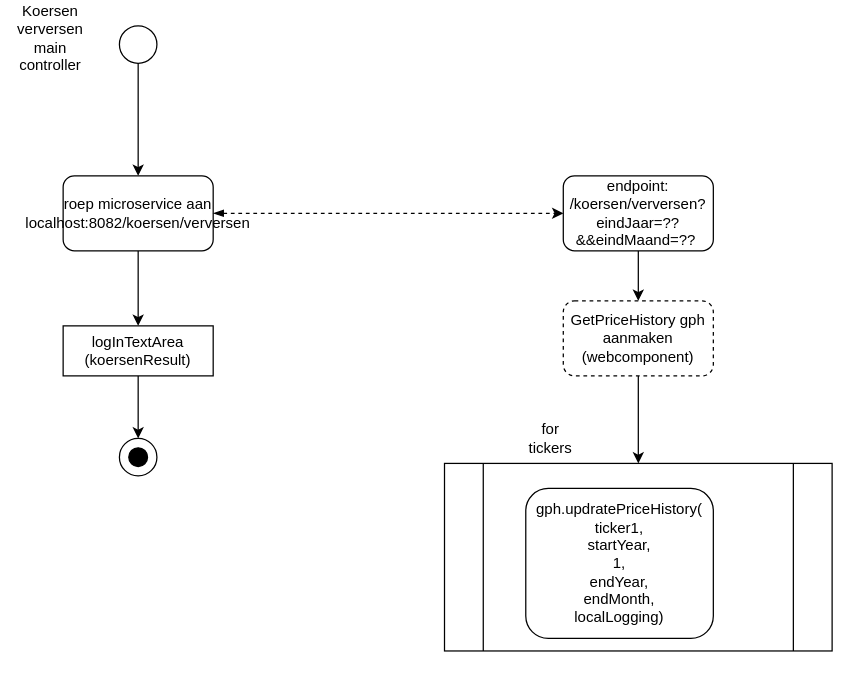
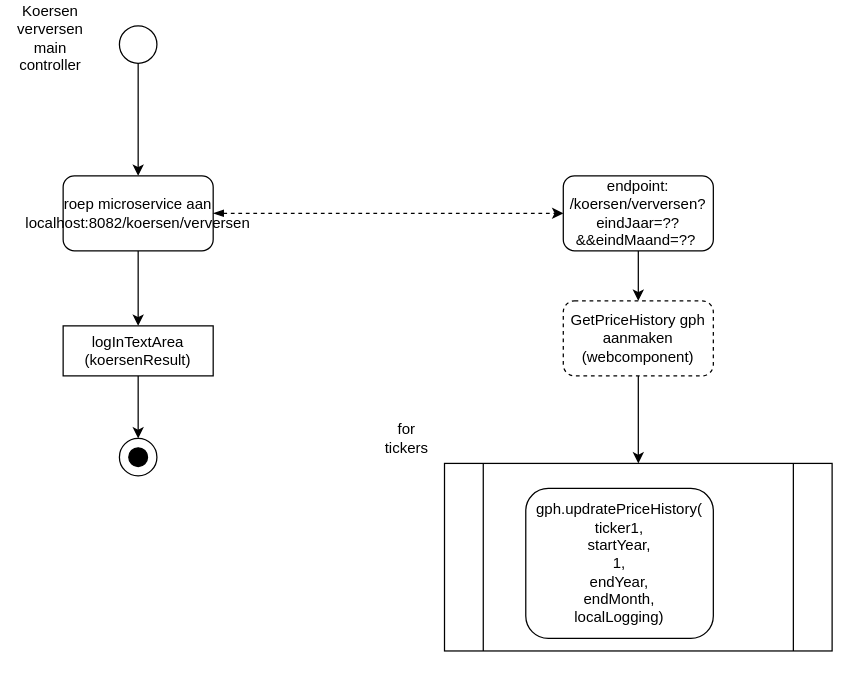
  <mxCell id="0" />
  <mxCell id="1" parent="0" />
  <mxCell id="2" style="edgeStyle=orthogonalEdgeStyle;rounded=0;orthogonalLoop=1;jettySize=auto;html=1;entryX=0.5;entryY=0;entryDx=0;entryDy=0;exitX=0.5;exitY=1;exitDx=0;exitDy=0;" edge="1" parent="1" source="10" target="4"><mxGeometry relative="1" as="geometry"><mxPoint x="100" y="50" as="sourcePoint" /></mxGeometry></mxCell>
  <mxCell id="3" style="edgeStyle=orthogonalEdgeStyle;rounded=0;orthogonalLoop=1;jettySize=auto;html=1;entryX=0.5;entryY=0;entryDx=0;entryDy=0;" edge="1" parent="1" source="4" target="6"><mxGeometry relative="1" as="geometry" /></mxCell>
  <mxCell id="4" value="roep microservice aan&lt;br&gt;localhost:8082/koersen/verversen" style="rounded=1;whiteSpace=wrap;html=1;" vertex="1" parent="1"><mxGeometry x="50" y="140" width="120" height="60" as="geometry" /></mxCell>
  <mxCell id="5" style="edgeStyle=orthogonalEdgeStyle;rounded=0;orthogonalLoop=1;jettySize=auto;html=1;" edge="1" parent="1" source="6"><mxGeometry relative="1" as="geometry"><mxPoint x="110" y="350" as="targetPoint" /></mxGeometry></mxCell>
  <mxCell id="6" value="logInTextArea (koersenResult)" style="whiteSpace=wrap;html=1;rounded=0;" vertex="1" parent="1"><mxGeometry x="50" y="260" width="120" height="40" as="geometry" /></mxCell>
  <mxCell id="7" style="edgeStyle=orthogonalEdgeStyle;rounded=0;orthogonalLoop=1;jettySize=auto;html=1;entryX=0.5;entryY=0;entryDx=0;entryDy=0;startArrow=none;startFill=0;endArrow=classic;endFill=1;" edge="1" parent="1" source="8" target="13"><mxGeometry relative="1" as="geometry" /></mxCell>
  <mxCell id="8" value="endpoint: /koersen/verversen?eindJaar=??&amp;amp;&amp;amp;eindMaand=??&amp;nbsp;" style="rounded=1;whiteSpace=wrap;html=1;" vertex="1" parent="1"><mxGeometry x="450" y="140" width="120" height="60" as="geometry" /></mxCell>
  <mxCell id="9" value="Koersen verversen main controller&lt;br&gt;" style="text;html=1;strokeColor=none;fillColor=none;align=center;verticalAlign=middle;whiteSpace=wrap;rounded=0;" vertex="1" parent="1"><mxGeometry x="20" y="20" width="40" height="20" as="geometry" /></mxCell>
  <mxCell id="10" value="" style="ellipse;whiteSpace=wrap;html=1;aspect=fixed;fillColor=none;" vertex="1" parent="1"><mxGeometry x="95" y="20" width="30" height="30" as="geometry" /></mxCell>
  <mxCell id="11" value="" style="endArrow=classic;html=1;entryX=0;entryY=0.5;entryDx=0;entryDy=0;dashed=1;endFill=1;startArrow=blockThin;startFill=1;" edge="1" parent="1" source="4" target="8"><mxGeometry width="50" height="50" relative="1" as="geometry"><mxPoint x="310" y="340" as="sourcePoint" /><mxPoint x="360" y="290" as="targetPoint" /></mxGeometry></mxCell>
  <mxCell id="12" style="edgeStyle=orthogonalEdgeStyle;rounded=0;orthogonalLoop=1;jettySize=auto;html=1;exitX=0.5;exitY=1;exitDx=0;exitDy=0;startArrow=none;startFill=0;endArrow=classic;endFill=1;" edge="1" parent="1" source="13" target="15"><mxGeometry relative="1" as="geometry" /></mxCell>
  <mxCell id="13" value="GetPriceHistory gph aanmaken (webcomponent)" style="rounded=1;whiteSpace=wrap;html=1;fillColor=none;dashed=1;" vertex="1" parent="1"><mxGeometry x="450" y="240" width="120" height="60" as="geometry" /></mxCell>
  <mxCell id="14" value="gph.updratePriceHistory(&lt;br&gt;ticker1, &lt;br&gt;startYear, &lt;br&gt;1,&lt;br&gt;endYear,&lt;br&gt;endMonth,&lt;br&gt;localLogging)" style="rounded=1;whiteSpace=wrap;html=1;fillColor=none;" vertex="1" parent="1"><mxGeometry x="420" y="390" width="150" height="120" as="geometry" /></mxCell>
  <mxCell id="15" value="" style="shape=process;whiteSpace=wrap;html=1;backgroundOutline=1;fillColor=none;" vertex="1" parent="1"><mxGeometry x="355" y="370" width="310" height="150" as="geometry" /></mxCell>
- <mxCell id="16" value="for tickers" style="text;html=1;strokeColor=none;fillColor=none;align=center;verticalAlign=middle;whiteSpace=wrap;rounded=0;" vertex="1" parent="1"><mxGeometry x="420" y="340" width="40" height="20" as="geometry" /></mxCell>
+ <mxCell id="16" value="for tickers" style="text;html=1;strokeColor=none;fillColor=none;align=center;verticalAlign=middle;whiteSpace=wrap;rounded=0;" vertex="1" parent="1"><mxGeometry x="305" y="340" width="40" height="20" as="geometry" /></mxCell>
  <mxCell id="17" value="" style="group" vertex="1" connectable="0" parent="1"><mxGeometry x="95" y="350" width="30" height="30" as="geometry" /></mxCell>
  <mxCell id="18" value="" style="ellipse;whiteSpace=wrap;html=1;aspect=fixed;" vertex="1" parent="17"><mxGeometry width="30" height="30" as="geometry" /></mxCell>
  <mxCell id="19" value="" style="group" vertex="1" connectable="0" parent="17"><mxGeometry width="30" height="30" as="geometry" /></mxCell>
  <mxCell id="20" value="" style="ellipse;whiteSpace=wrap;html=1;aspect=fixed;fillColor=#000000;" vertex="1" parent="19"><mxGeometry x="7.5" y="7.5" width="15" height="15" as="geometry" /></mxCell>
